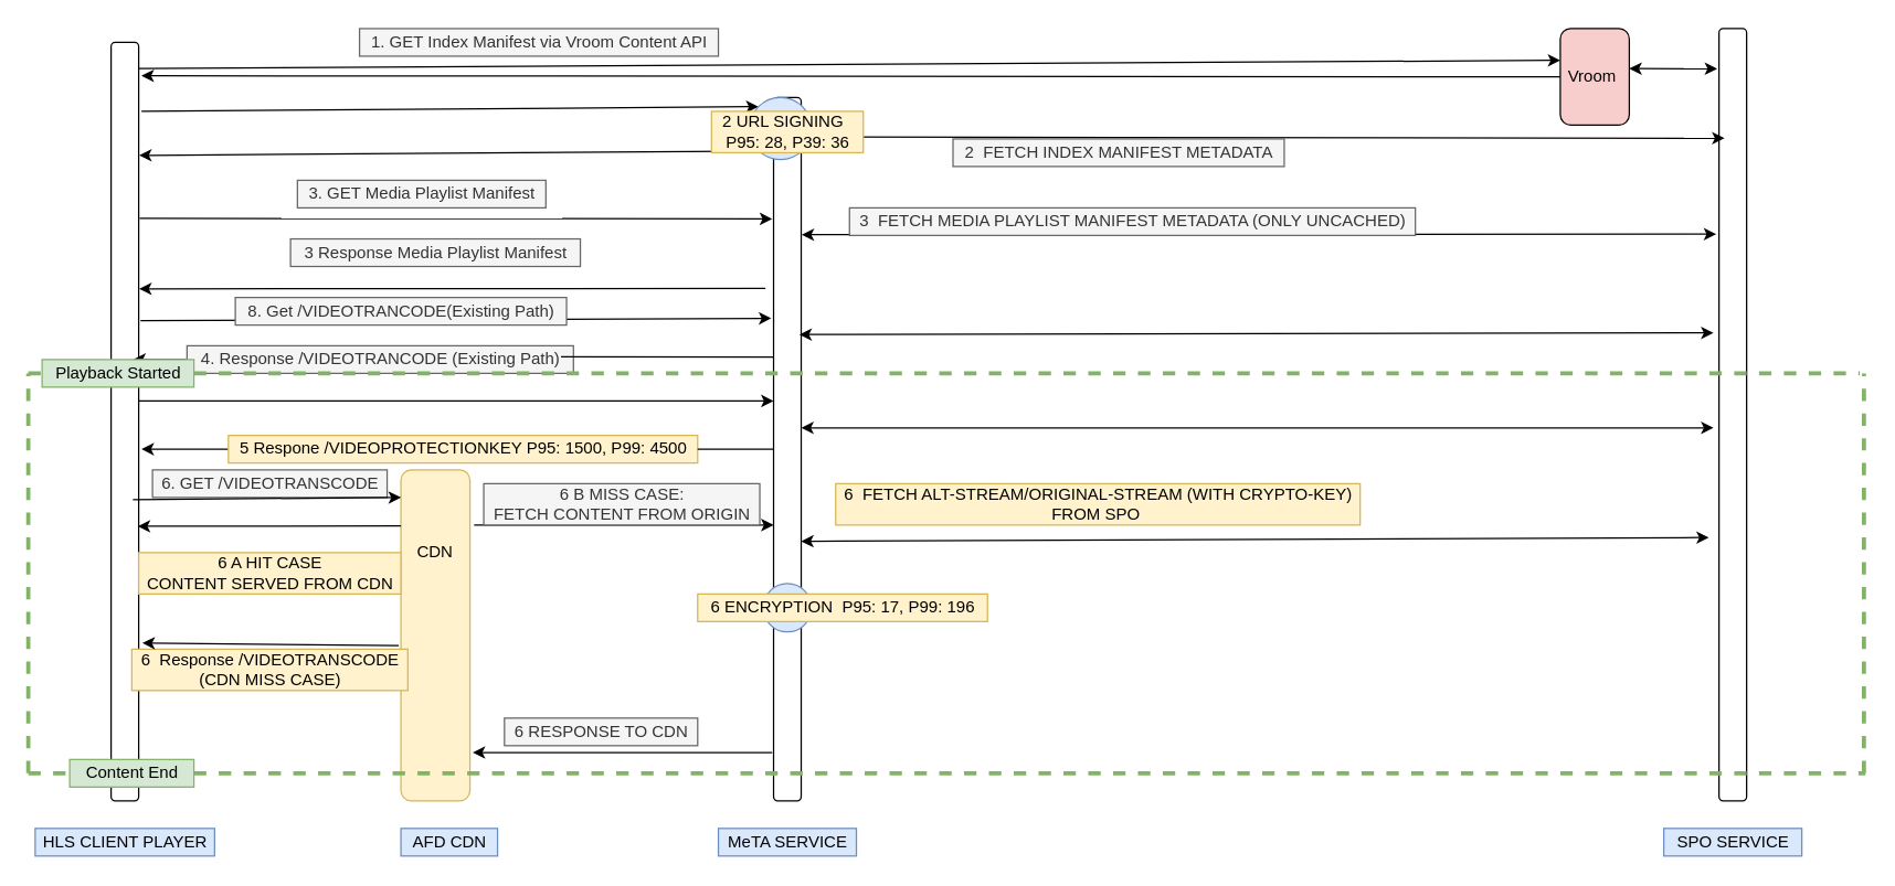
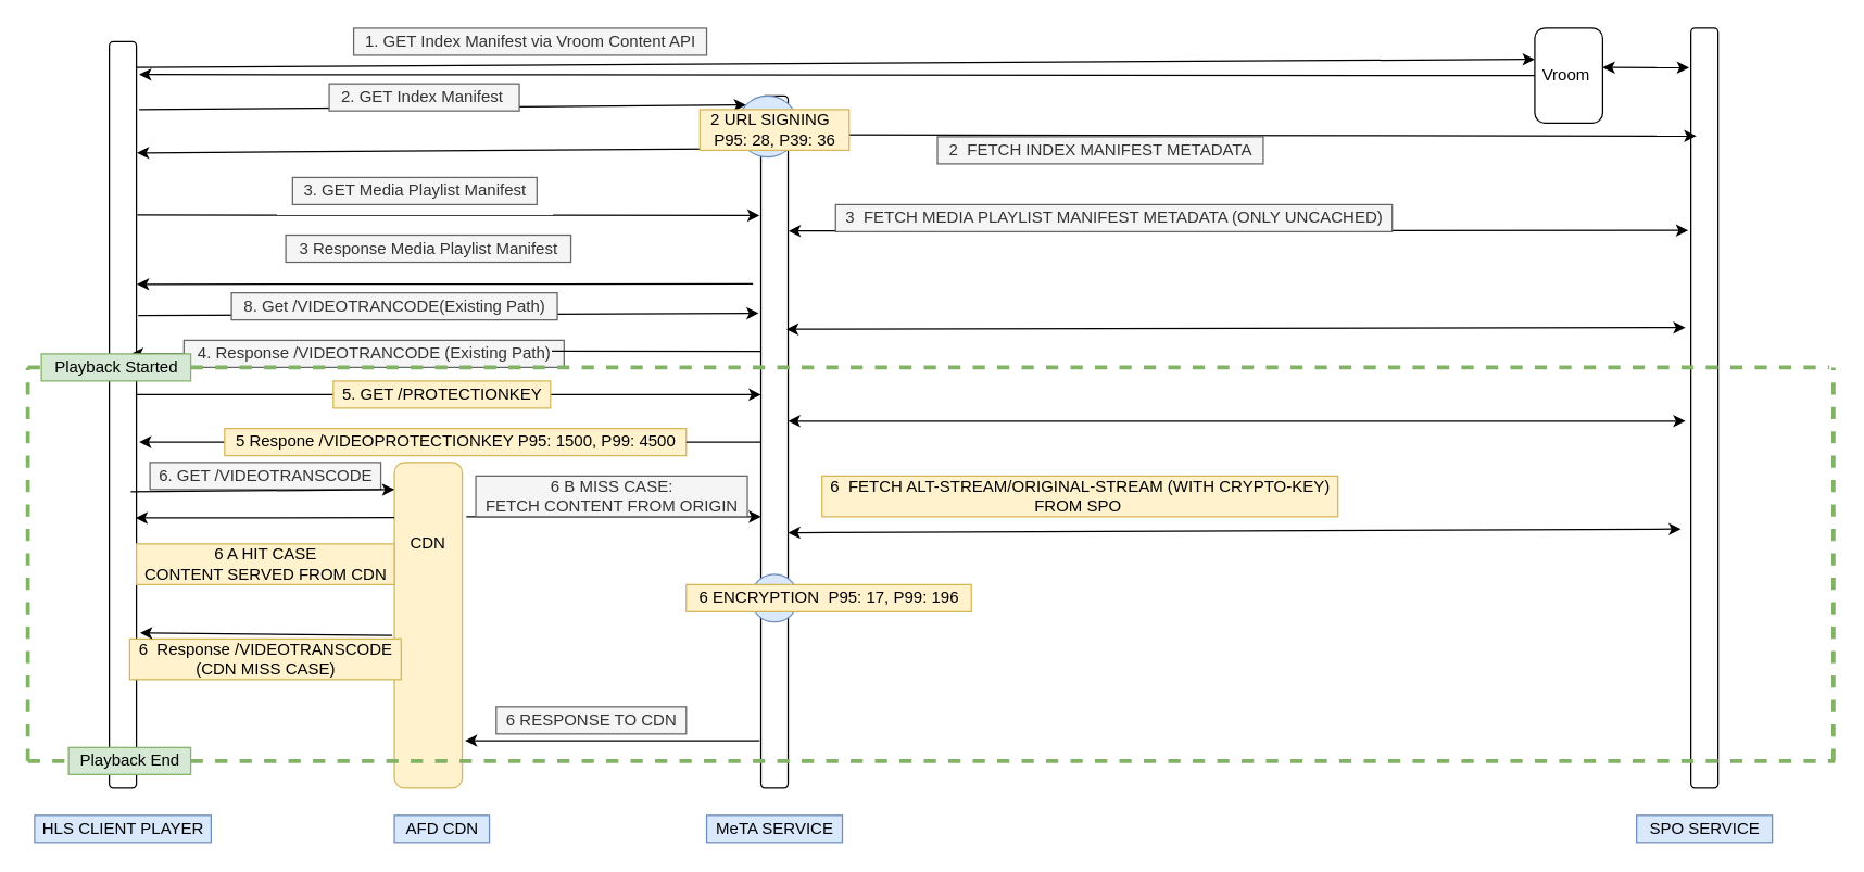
  <mxCell id="0" />
  <mxCell id="1" parent="0" />
  <mxCell id="2" value="" style="rounded=1;whiteSpace=wrap;html=1;" parent="1" vertex="1"><mxGeometry x="80" y="30" width="20" height="550" as="geometry" /></mxCell>
  <mxCell id="3" value="&lt;span style=&quot;color: rgba(0 , 0 , 0 , 0) ; font-family: monospace ; font-size: 0px&quot;&gt;%3CmxGraphModel%3E%3Croot%3E%3CmxCell%20id%3D%220%22%2F%3E%3CmxCell%20id%3D%221%22%20parent%3D%220%22%2F%3E%3CmxCell%20id%3D%222%22%20value%3D%223.4%20ENCRYPTION%20(DEFAULT%20MODE)%20P95%3A%2017%2C%20P99%3A%20196%22%20style%3D%22text%3Bhtml%3D1%3Balign%3Dcenter%3BverticalAlign%3Dmiddle%3Bresizable%3D0%3Bpoints%3D%5B%5D%3Bautosize%3D1%3BstrokeColor%3D%2382b366%3BfillColor%3D%23FF6666%3B%22%20vertex%3D%221%22%20parent%3D%221%22%3E%3CmxGeometry%20x%3D%22540%22%20y%3D%2290%22%20width%3D%22320%22%20height%3D%2220%22%20as%3D%22geometry%22%2F%3E%3C%2FmxCell%3E%3C%2Froot%3E%3C%2FmxGraphModel%3E&lt;/span&gt;" style="rounded=1;whiteSpace=wrap;html=1;" parent="1" vertex="1"><mxGeometry x="560" y="70" width="20" height="510" as="geometry" /></mxCell>
  <mxCell id="4" value="" style="rounded=1;whiteSpace=wrap;html=1;" parent="1" vertex="1"><mxGeometry x="1245" y="20" width="20" height="560" as="geometry" /></mxCell>
  <mxCell id="5" value="" style="endArrow=classic;html=1;entryX=0;entryY=0;entryDx=0;entryDy=0;" parent="1" target="59" edge="1"><mxGeometry width="50" height="50" relative="1" as="geometry"><mxPoint x="102" y="80" as="sourcePoint" /><mxPoint x="470" y="77.5" as="targetPoint" /></mxGeometry></mxCell>
+ <mxCell id="6" value="2. GET Index Manifest&amp;nbsp;" style="text;html=1;align=center;verticalAlign=middle;resizable=0;points=[];autosize=1;fillColor=#f5f5f5;strokeColor=#666666;fontColor=#333333;" parent="1" vertex="1"><mxGeometry x="242" y="61" width="140" height="20" as="geometry" /></mxCell>
  <mxCell id="7" value="" style="endArrow=classic;startArrow=classic;html=1;entryX=0.2;entryY=0.142;entryDx=0;entryDy=0;entryPerimeter=0;exitX=1;exitY=0.056;exitDx=0;exitDy=0;exitPerimeter=0;" parent="1" source="3" target="4" edge="1"><mxGeometry width="50" height="50" relative="1" as="geometry"><mxPoint x="581.5" y="36.83" as="sourcePoint" /><mxPoint x="1244.84" y="37.75" as="targetPoint" /><Array as="points" /></mxGeometry></mxCell>
  <mxCell id="8" value="" style="endArrow=classic;html=1;entryX=1.017;entryY=0.149;entryDx=0;entryDy=0;entryPerimeter=0;exitX=0;exitY=0.076;exitDx=0;exitDy=0;exitPerimeter=0;" parent="1" source="3" target="2" edge="1"><mxGeometry width="50" height="50" relative="1" as="geometry"><mxPoint x="470" y="112.5" as="sourcePoint" /><mxPoint x="104" y="51.5" as="targetPoint" /></mxGeometry></mxCell>
  <mxCell id="9" value="" style="endArrow=classic;html=1;exitX=1.033;exitY=0.232;exitDx=0;exitDy=0;exitPerimeter=0;" parent="1" source="2" edge="1"><mxGeometry width="50" height="50" relative="1" as="geometry"><mxPoint x="112" y="90" as="sourcePoint" /><mxPoint x="559" y="158" as="targetPoint" /></mxGeometry></mxCell>
  <mxCell id="10" value="3. GET Media Playlist Manifest" style="text;html=1;align=center;verticalAlign=middle;resizable=0;points=[];autosize=1;fillColor=#f5f5f5;strokeColor=#666666;fontColor=#333333;" parent="1" vertex="1"><mxGeometry x="215" y="130" width="180" height="20" as="geometry" /></mxCell>
  <mxCell id="11" value="" style="endArrow=classic;startArrow=classic;html=1;exitX=1.017;exitY=0.195;exitDx=0;exitDy=0;exitPerimeter=0;" parent="1" source="3" edge="1"><mxGeometry width="50" height="50" relative="1" as="geometry"><mxPoint x="582" y="110" as="sourcePoint" /><mxPoint x="1243" y="169" as="targetPoint" /></mxGeometry></mxCell>
  <mxCell id="12" value="" style="endArrow=classic;html=1;exitX=0;exitY=1;exitDx=0;exitDy=0;entryX=1.017;entryY=0.325;entryDx=0;entryDy=0;entryPerimeter=0;" parent="1" target="2" edge="1"><mxGeometry width="50" height="50" relative="1" as="geometry"><mxPoint x="554.09" y="208.41" as="sourcePoint" /><mxPoint x="102" y="240" as="targetPoint" /></mxGeometry></mxCell>
  <mxCell id="13" value="3 Response Media Playlist Manifest" style="text;html=1;align=center;verticalAlign=middle;resizable=0;points=[];autosize=1;fillColor=#f5f5f5;strokeColor=#666666;fontColor=#333333;" parent="1" vertex="1"><mxGeometry x="210" y="172.5" width="210" height="20" as="geometry" /></mxCell>
  <mxCell id="14" value="" style="endArrow=classic;html=1;" parent="1" edge="1"><mxGeometry width="50" height="50" relative="1" as="geometry"><mxPoint x="100" y="290" as="sourcePoint" /><mxPoint x="560" y="290" as="targetPoint" /><Array as="points" /></mxGeometry></mxCell>
+ <mxCell id="15" value="5. GET /PROTECTIONKEY" style="text;html=1;align=center;verticalAlign=middle;resizable=0;points=[];autosize=1;fillColor=#fff2cc;strokeColor=#d6b656;" parent="1" vertex="1"><mxGeometry x="245" y="280" width="160" height="20" as="geometry" /></mxCell>
  <mxCell id="16" value="" style="endArrow=classic;startArrow=classic;html=1;" parent="1" edge="1"><mxGeometry width="50" height="50" relative="1" as="geometry"><mxPoint x="580" y="309.5" as="sourcePoint" /><mxPoint x="1241" y="309.5" as="targetPoint" /><Array as="points" /></mxGeometry></mxCell>
  <mxCell id="17" value="" style="endArrow=classic;html=1;exitX=0;exitY=0.5;exitDx=0;exitDy=0;" parent="1" source="44" edge="1"><mxGeometry width="50" height="50" relative="1" as="geometry"><mxPoint x="557" y="50" as="sourcePoint" /><mxPoint x="102" y="325" as="targetPoint" /></mxGeometry></mxCell>
  <mxCell id="18" value="" style="rounded=1;whiteSpace=wrap;html=1;fillColor=#fff2cc;strokeColor=#d6b656;" parent="1" vertex="1"><mxGeometry x="290" width="50" height="240" as="geometry" y="340" /></mxCell>
  <mxCell id="19" value="CDN" style="text;html=1;strokeColor=none;fillColor=none;align=center;verticalAlign=middle;whiteSpace=wrap;rounded=0;" parent="1" vertex="1"><mxGeometry x="295" y="390" width="40" height="20" as="geometry" /></mxCell>
  <mxCell id="20" value="6. GET /VIDEOTRANSCODE" style="text;html=1;align=center;verticalAlign=middle;resizable=0;points=[];autosize=1;fillColor=#f5f5f5;strokeColor=#666666;fontColor=#333333;" parent="1" vertex="1"><mxGeometry x="110" width="170" height="20" as="geometry" y="340" /></mxCell>
  <mxCell id="21" value="" style="endArrow=classic;html=1;exitX=1.033;exitY=0.406;exitDx=0;exitDy=0;exitPerimeter=0;" parent="1" edge="1"><mxGeometry width="50" height="50" relative="1" as="geometry"><mxPoint x="95.83" y="361.6" as="sourcePoint" /><mxPoint x="290" y="360" as="targetPoint" /></mxGeometry></mxCell>
  <mxCell id="22" value="" style="endArrow=classic;html=1;" parent="1" edge="1"><mxGeometry width="50" height="50" relative="1" as="geometry"><mxPoint x="343" y="380" as="sourcePoint" /><mxPoint x="560" y="380" as="targetPoint" /></mxGeometry></mxCell>
  <mxCell id="23" value="6 B MISS CASE: &lt;br&gt;FETCH CONTENT FROM ORIGIN" style="text;html=1;align=center;verticalAlign=middle;resizable=0;points=[];autosize=1;fillColor=#f5f5f5;strokeColor=#666666;fontColor=#333333;" parent="1" vertex="1"><mxGeometry x="350" y="350" width="200" height="30" as="geometry" /></mxCell>
  <mxCell id="24" value="" style="endArrow=classic;startArrow=classic;html=1;entryX=-0.367;entryY=0.659;entryDx=0;entryDy=0;entryPerimeter=0;exitX=1;exitY=0.631;exitDx=0;exitDy=0;exitPerimeter=0;" parent="1" source="3" target="4" edge="1"><mxGeometry width="50" height="50" relative="1" as="geometry"><mxPoint x="579.84" y="263.27" as="sourcePoint" /><mxPoint x="1247.34" y="263.25" as="targetPoint" /></mxGeometry></mxCell>
  <mxCell id="25" value="6&amp;nbsp; FETCH ALT-STREAM/ORIGINAL-STREAM (WITH CRYPTO-KEY)&lt;br&gt;FROM SPO&amp;nbsp;" style="text;html=1;align=center;verticalAlign=middle;resizable=0;points=[];autosize=1;strokeColor=#d6b656;fillColor=#fff2cc;" parent="1" vertex="1"><mxGeometry x="605" y="350" width="380" height="30" as="geometry" /></mxCell>
  <mxCell id="26" value="" style="ellipse;whiteSpace=wrap;html=1;aspect=fixed;fillColor=#dae8fc;strokeColor=#6c8ebf;" parent="1" vertex="1"><mxGeometry x="552.5" y="422.5" width="35" height="35" as="geometry" /></mxCell>
  <mxCell id="27" value="6 ENCRYPTION&amp;nbsp; P95: 17, P99: 196" style="text;html=1;align=center;verticalAlign=middle;resizable=0;points=[];autosize=1;strokeColor=#d6b656;fillColor=#fff2cc;" parent="1" vertex="1"><mxGeometry x="505" y="430" width="210" height="20" as="geometry" /></mxCell>
  <mxCell id="28" value="" style="endArrow=classic;html=1;entryX=0.967;entryY=0.638;entryDx=0;entryDy=0;entryPerimeter=0;exitX=0;exitY=0.169;exitDx=0;exitDy=0;exitPerimeter=0;" parent="1" source="18" target="2" edge="1"><mxGeometry width="50" height="50" relative="1" as="geometry"><mxPoint x="322" y="239" as="sourcePoint" /><mxPoint x="103" y="239" as="targetPoint" /></mxGeometry></mxCell>
  <mxCell id="29" value="6 A HIT CASE&lt;br&gt;CONTENT SERVED FROM CDN" style="text;html=1;align=center;verticalAlign=middle;resizable=0;points=[];autosize=1;fillColor=#fff2cc;strokeColor=#d6b656;" parent="1" vertex="1"><mxGeometry x="100" y="400" width="190" height="30" as="geometry" /></mxCell>
  <mxCell id="30" value="6&amp;nbsp; Response /VIDEOTRANSCODE &lt;br&gt;(CDN MISS CASE)" style="text;html=1;align=center;verticalAlign=middle;resizable=0;points=[];autosize=1;fillColor=#fff2cc;strokeColor=#d6b656;" parent="1" vertex="1"><mxGeometry x="95" y="470" width="200" height="30" as="geometry" /></mxCell>
  <mxCell id="31" value="6 RESPONSE TO CDN" style="text;html=1;align=center;verticalAlign=middle;resizable=0;points=[];autosize=1;fillColor=#f5f5f5;strokeColor=#666666;fontColor=#333333;" parent="1" vertex="1"><mxGeometry x="365" y="520" width="140" height="20" as="geometry" /></mxCell>
  <mxCell id="32" value="" style="endArrow=classic;html=1;" parent="1" edge="1"><mxGeometry width="50" height="50" relative="1" as="geometry"><mxPoint x="559" y="545" as="sourcePoint" /><mxPoint x="342" y="545" as="targetPoint" /><Array as="points"><mxPoint x="342" y="545" /></Array></mxGeometry></mxCell>
  <mxCell id="33" value="HLS CLIENT PLAYER" style="text;html=1;align=center;verticalAlign=middle;resizable=0;points=[];autosize=1;fillColor=#dae8fc;strokeColor=#6c8ebf;" parent="1" vertex="1"><mxGeometry x="25" y="600" width="130" height="20" as="geometry" /></mxCell>
  <mxCell id="34" value="AFD CDN" style="text;html=1;align=center;verticalAlign=middle;resizable=0;points=[];autosize=1;strokeColor=#6c8ebf;fillColor=#dae8fc;" parent="1" vertex="1"><mxGeometry x="290" y="600" width="70" height="20" as="geometry" /></mxCell>
  <mxCell id="35" value="MeTA SERVICE&lt;br&gt;" style="text;html=1;align=center;verticalAlign=middle;resizable=0;points=[];autosize=1;strokeColor=#6c8ebf;fillColor=#dae8fc;" parent="1" vertex="1"><mxGeometry x="520" y="600" width="100" height="20" as="geometry" /></mxCell>
  <mxCell id="36" value="SPO SERVICE" style="text;html=1;align=center;verticalAlign=middle;resizable=0;points=[];autosize=1;strokeColor=#6c8ebf;fillColor=#dae8fc;" parent="1" vertex="1"><mxGeometry x="1205" y="600" width="100" height="20" as="geometry" /></mxCell>
  <mxCell id="37" value="" style="endArrow=classic;html=1;entryX=1.1;entryY=0.044;entryDx=0;entryDy=0;entryPerimeter=0;" parent="1" source="55" target="2" edge="1"><mxGeometry width="50" height="50" relative="1" as="geometry"><mxPoint x="520" y="77.5" as="sourcePoint" /><mxPoint x="558" y="78" as="targetPoint" /></mxGeometry></mxCell>
  <mxCell id="38" value="" style="endArrow=classic;html=1;exitX=1.067;exitY=0.367;exitDx=0;exitDy=0;exitPerimeter=0;entryX=-0.083;entryY=0.314;entryDx=0;entryDy=0;entryPerimeter=0;" parent="1" source="2" target="3" edge="1"><mxGeometry width="50" height="50" relative="1" as="geometry"><mxPoint x="110.34" y="293" as="sourcePoint" /><mxPoint x="565" y="292" as="targetPoint" /><Array as="points" /></mxGeometry></mxCell>
  <mxCell id="39" value="8. Get /VIDEOTRANCODE(Existing Path)" style="text;html=1;align=center;verticalAlign=middle;resizable=0;points=[];autosize=1;fillColor=#f5f5f5;strokeColor=#666666;fontColor=#333333;" parent="1" vertex="1"><mxGeometry x="170" y="215" width="240" height="20" as="geometry" /></mxCell>
  <mxCell id="40" value="" style="endArrow=classic;startArrow=classic;html=1;exitX=0.933;exitY=0.337;exitDx=0;exitDy=0;exitPerimeter=0;entryX=-0.2;entryY=0.394;entryDx=0;entryDy=0;entryPerimeter=0;" parent="1" source="3" target="4" edge="1"><mxGeometry width="50" height="50" relative="1" as="geometry"><mxPoint x="590" y="319.5" as="sourcePoint" /><mxPoint x="1251" y="319.5" as="targetPoint" /><Array as="points" /></mxGeometry></mxCell>
  <mxCell id="41" value="" style="endArrow=classic;html=1;" parent="1" source="42" edge="1"><mxGeometry width="50" height="50" relative="1" as="geometry"><mxPoint x="559" y="260" as="sourcePoint" /><mxPoint x="96" y="260" as="targetPoint" /></mxGeometry></mxCell>
  <mxCell id="42" value="4. Response /VIDEOTRANCODE (Existing Path)" style="text;html=1;align=center;verticalAlign=middle;resizable=0;points=[];autosize=1;fillColor=#f5f5f5;strokeColor=#666666;fontColor=#333333;" parent="1" vertex="1"><mxGeometry x="135" y="250" width="280" height="20" as="geometry" /></mxCell>
  <mxCell id="43" value="" style="endArrow=none;html=1;entryX=0;entryY=0.369;entryDx=0;entryDy=0;entryPerimeter=0;" parent="1" target="3" edge="1"><mxGeometry width="50" height="50" relative="1" as="geometry"><mxPoint x="406" y="258" as="sourcePoint" /><mxPoint x="380" y="230" as="targetPoint" /></mxGeometry></mxCell>
  <mxCell id="44" value="5 Respone /VIDEOPROTECTIONKEY P95: 1500, P99: 4500" style="text;html=1;align=center;verticalAlign=middle;resizable=0;points=[];autosize=1;fillColor=#fff2cc;strokeColor=#d6b656;" parent="1" vertex="1"><mxGeometry x="165" y="315" width="340" height="20" as="geometry" /></mxCell>
  <mxCell id="45" value="" style="endArrow=none;html=1;entryX=0;entryY=0.5;entryDx=0;entryDy=0;" parent="1" source="44" target="3" edge="1"><mxGeometry width="50" height="50" relative="1" as="geometry"><mxPoint x="503" y="325" as="sourcePoint" /><mxPoint x="380" y="330" as="targetPoint" /></mxGeometry></mxCell>
  <mxCell id="46" value="" style="endArrow=none;dashed=1;html=1;fillColor=#d5e8d4;strokeColor=#82b366;strokeWidth=3;" parent="1" source="50" edge="1"><mxGeometry width="50" height="50" relative="1" as="geometry"><mxPoint x="20" y="270" as="sourcePoint" /><mxPoint x="1347" y="270" as="targetPoint" /></mxGeometry></mxCell>
  <mxCell id="47" value="" style="endArrow=none;dashed=1;html=1;fillColor=#d5e8d4;strokeColor=#82b366;strokeWidth=3;" parent="1" edge="1"><mxGeometry width="50" height="50" relative="1" as="geometry"><mxPoint x="1350" y="560" as="sourcePoint" /><mxPoint x="1350" y="270" as="targetPoint" /></mxGeometry></mxCell>
  <mxCell id="48" value="" style="endArrow=none;dashed=1;html=1;fillColor=#d5e8d4;strokeColor=#82b366;strokeWidth=3;" parent="1" source="52" edge="1"><mxGeometry width="50" height="50" relative="1" as="geometry"><mxPoint x="20" y="570" as="sourcePoint" /><mxPoint x="1351" y="560" as="targetPoint" /></mxGeometry></mxCell>
  <mxCell id="49" value="" style="endArrow=none;dashed=1;html=1;fillColor=#d5e8d4;strokeColor=#82b366;strokeWidth=3;" parent="1" edge="1"><mxGeometry width="50" height="50" relative="1" as="geometry"><mxPoint x="20" y="560" as="sourcePoint" /><mxPoint x="20" y="270" as="targetPoint" /></mxGeometry></mxCell>
  <mxCell id="50" value="Playback Started" style="text;html=1;align=center;verticalAlign=middle;resizable=0;points=[];autosize=1;fillColor=#d5e8d4;strokeColor=#82b366;" parent="1" vertex="1"><mxGeometry x="30" y="260" width="110" height="20" as="geometry" /></mxCell>
  <mxCell id="51" value="" style="endArrow=none;dashed=1;html=1;fillColor=#d5e8d4;strokeColor=#82b366;strokeWidth=3;" parent="1" target="50" edge="1"><mxGeometry width="50" height="50" relative="1" as="geometry"><mxPoint x="20" y="270" as="sourcePoint" /><mxPoint x="1347" y="270" as="targetPoint" /></mxGeometry></mxCell>
- <mxCell id="52" value="Content End" style="text;html=1;align=center;verticalAlign=middle;resizable=0;points=[];autosize=1;fillColor=#d5e8d4;strokeColor=#82b366;" parent="1" vertex="1"><mxGeometry x="50" y="550" width="90" height="20" as="geometry" /></mxCell>
+ <mxCell id="52" value="Playback End" style="text;html=1;align=center;verticalAlign=middle;resizable=0;points=[];autosize=1;fillColor=#d5e8d4;strokeColor=#82b366;" parent="1" vertex="1"><mxGeometry x="50" y="550" width="90" height="20" as="geometry" /></mxCell>
  <mxCell id="53" value="" style="endArrow=none;dashed=1;html=1;fillColor=#d5e8d4;strokeColor=#82b366;strokeWidth=3;" parent="1" target="52" edge="1"><mxGeometry width="50" height="50" relative="1" as="geometry"><mxPoint x="20" y="560" as="sourcePoint" /><mxPoint x="1351" y="570" as="targetPoint" /></mxGeometry></mxCell>
  <mxCell id="54" value="" style="endArrow=classic;html=1;entryX=1.133;entryY=0.792;entryDx=0;entryDy=0;entryPerimeter=0;exitX=0.967;exitY=-0.089;exitDx=0;exitDy=0;exitPerimeter=0;" parent="1" source="30" target="2" edge="1"><mxGeometry width="50" height="50" relative="1" as="geometry"><mxPoint x="300" y="390.56" as="sourcePoint" /><mxPoint x="109.34" y="390.9" as="targetPoint" /></mxGeometry></mxCell>
- <mxCell id="55" value="Vroom&amp;nbsp;" style="rounded=1;whiteSpace=wrap;html=1;fillColor=#f8cecc;" parent="1" vertex="1"><mxGeometry x="1130" y="20" width="50" height="70" as="geometry" /></mxCell>
+ <mxCell id="55" value="Vroom&amp;nbsp;" style="rounded=1;whiteSpace=wrap;html=1;" parent="1" vertex="1"><mxGeometry x="1130" y="20" width="50" height="70" as="geometry" /></mxCell>
  <mxCell id="56" value="" style="endArrow=classic;html=1;" parent="1" edge="1"><mxGeometry width="50" height="50" relative="1" as="geometry"><mxPoint x="100" y="49" as="sourcePoint" /><mxPoint x="1130" y="43" as="targetPoint" /></mxGeometry></mxCell>
  <mxCell id="57" value="1. GET Index Manifest via Vroom Content API" style="text;html=1;align=center;verticalAlign=middle;resizable=0;points=[];autosize=1;fillColor=#f5f5f5;strokeColor=#666666;fontColor=#333333;" parent="1" vertex="1"><mxGeometry x="260" y="20" width="260" height="20" as="geometry" /></mxCell>
  <mxCell id="58" value="" style="endArrow=classic;startArrow=classic;html=1;entryX=-0.067;entryY=0.052;entryDx=0;entryDy=0;entryPerimeter=0;" parent="1" target="4" edge="1"><mxGeometry width="50" height="50" relative="1" as="geometry"><mxPoint x="1180" y="49" as="sourcePoint" /><mxPoint x="1259" y="109.52" as="targetPoint" /><Array as="points" /></mxGeometry></mxCell>
  <mxCell id="59" value="" style="ellipse;whiteSpace=wrap;html=1;aspect=fixed;fillColor=#dae8fc;strokeColor=#6c8ebf;" vertex="1" parent="1"><mxGeometry x="542.5" y="70" width="45" height="45" as="geometry" /></mxCell>
  <mxCell id="60" value="2 URL SIGNING&amp;nbsp;&amp;nbsp;&lt;br&gt;P95: 28, P39: 36" style="text;html=1;align=center;verticalAlign=middle;resizable=0;points=[];autosize=1;strokeColor=#d6b656;fillColor=#fff2cc;" vertex="1" parent="1"><mxGeometry x="515" y="80" width="110" height="30" as="geometry" /></mxCell>
  <mxCell id="61" value="2&amp;nbsp; FETCH INDEX MANIFEST METADATA" style="text;html=1;align=center;verticalAlign=middle;resizable=0;points=[];autosize=1;strokeColor=#666666;fillColor=#f5f5f5;fontColor=#333333;" vertex="1" parent="1"><mxGeometry x="690" y="100" width="240" height="20" as="geometry" /></mxCell>
  <mxCell id="62" value="3&amp;nbsp; FETCH MEDIA PLAYLIST MANIFEST METADATA (ONLY UNCACHED)" style="text;html=1;align=center;verticalAlign=middle;resizable=0;points=[];autosize=1;strokeColor=#666666;fillColor=#f5f5f5;fontColor=#333333;" vertex="1" parent="1"><mxGeometry x="615" y="150" width="410" height="20" as="geometry" /></mxCell>
